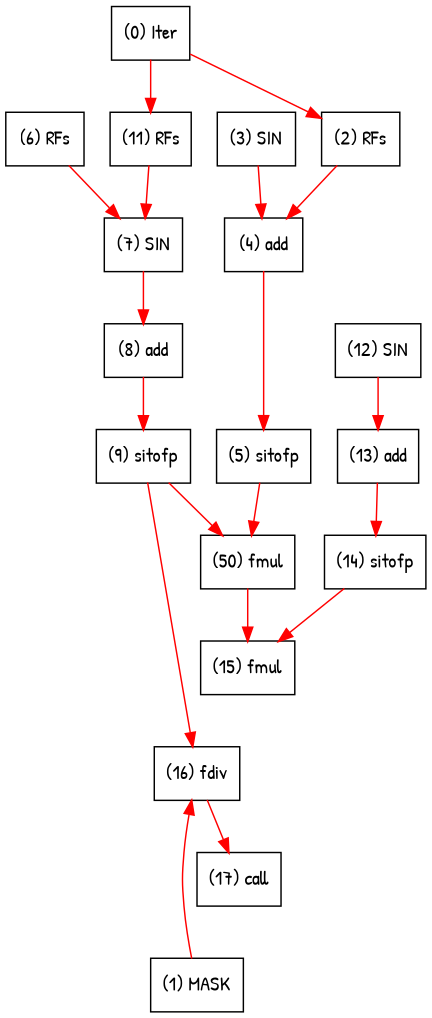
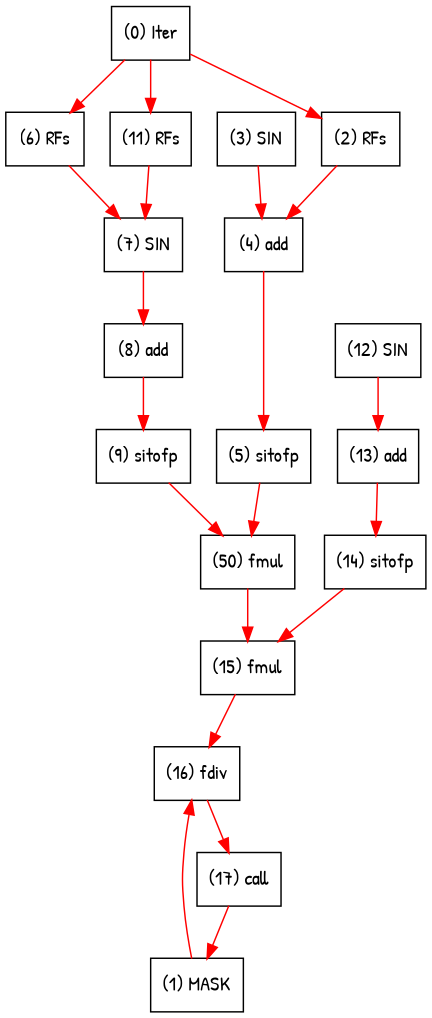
  digraph {
    fontname="Patrick Hand"
    node [fontname="Patrick Hand" shape=record]
    edge [color=red fontname="Patrick Hand"]
    n1 [label="(0) Iter"]
    n2 [label="(2) RFs"]
    n3 [label="(6) RFs"]
    n4 [label="(11) RFs"]
    n5 [label="(4) add"]
    n6 [label="(7) SIN"]
    n7 [label="(1) MASK"]
    n8 [label="(16) fdiv"]
    n9 [label="(17) call"]
    n10 [label="(3) SIN"]
    n11 [label="(5) sitofp"]
    n12 [label="(50) fmul"]
    n13 [label="(15) fmul"]
    n14 [label="(8) add"]
    n15 [label="(9) sitofp"]
    n16 [label="(12) SIN"]
    n17 [label="(13) add"]
    n18 [label="(14) sitofp"]
    n1 -> n2
+   n1 -> n3
    n1 -> n4
    n2 -> n5
    n3 -> n6
    n4 -> n6
    n5 -> n11
    n6 -> n14
    n7 -> n8
    n8 -> n9
+   n9 -> n7
    n10 -> n5
    n11 -> n12
    n12 -> n13
-   n15 -> n8
+   n13 -> n8
    n14 -> n15
    n15 -> n12
    n16 -> n17
    n17 -> n18
    n18 -> n13
  }
